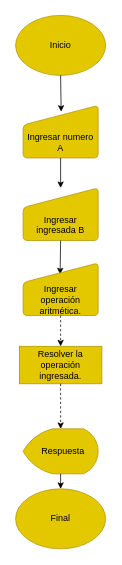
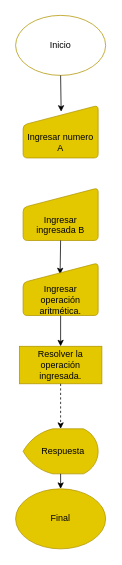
  <mxCell id="0" />
  <mxCell id="1" parent="0" />
- <mxCell id="2" value="Inicio" style="ellipse;whiteSpace=wrap;html=1;fillColor=#e3c800;strokeColor=#B09500;fontColor=#000000;" vertex="1" parent="1"><mxGeometry x="20" y="20" width="120" height="80" as="geometry" /></mxCell>
+ <mxCell id="2" value="Inicio" style="ellipse;whiteSpace=wrap;html=1;fillColor=#ffffff;strokeColor=#B09500;fontColor=#000000;" vertex="1" parent="1"><mxGeometry x="20" y="20" width="120" height="80" as="geometry" /></mxCell>
  <mxCell id="3" value="&lt;br&gt;&lt;br&gt;Ingresar numero A" style="html=1;strokeWidth=1;shape=manualInput;whiteSpace=wrap;rounded=1;size=26;arcSize=11;fillColor=#e3c800;fontColor=#000000;strokeColor=#B09500;" vertex="1" parent="1"><mxGeometry x="30" y="140" width="100" height="70" as="geometry" /></mxCell>
  <mxCell id="4" value="&lt;br&gt;&lt;br&gt;Ingresar ingresada B" style="html=1;strokeWidth=1;shape=manualInput;whiteSpace=wrap;rounded=1;size=26;arcSize=11;fillColor=#e3c800;fontColor=#000000;strokeColor=#B09500;" vertex="1" parent="1"><mxGeometry x="30" y="250" width="100" height="70" as="geometry" /></mxCell>
  <mxCell id="5" value="Resolver la operación ingresada." style="rounded=0;whiteSpace=wrap;html=1;fillColor=#e3c800;fontColor=#000000;strokeColor=#B09500;" vertex="1" parent="1"><mxGeometry x="25" y="461" width="110" height="50" as="geometry" /></mxCell>
  <mxCell id="6" value="&amp;nbsp; Respuesta" style="strokeWidth=1;html=1;shape=mxgraph.flowchart.display;whiteSpace=wrap;fillColor=#e3c800;fontColor=#000000;strokeColor=#B09500;" vertex="1" parent="1"><mxGeometry x="30" y="571" width="100" height="60" as="geometry" /></mxCell>
  <mxCell id="7" value="Final" style="ellipse;whiteSpace=wrap;html=1;fillColor=#e3c800;fontColor=#000000;strokeColor=#B09500;" vertex="1" parent="1"><mxGeometry x="20" y="651" width="120" height="80" as="geometry" /></mxCell>
  <mxCell id="8" value="" style="endArrow=classic;html=1;rounded=0;exitX=0.5;exitY=1;exitDx=0;exitDy=0;entryX=0.507;entryY=0.119;entryDx=0;entryDy=0;entryPerimeter=0;" edge="1" parent="1" source="2" target="3"><mxGeometry width="50" height="50" relative="1" as="geometry"><mxPoint x="240" y="320" as="sourcePoint" /><mxPoint x="290" y="270" as="targetPoint" /></mxGeometry></mxCell>
- <mxCell id="9" value="" style="endArrow=classic;html=1;rounded=0;exitX=0.5;exitY=1;exitDx=0;exitDy=0;" edge="1" parent="1" source="3" target="4"><mxGeometry width="50" height="50" relative="1" as="geometry"><mxPoint x="240" y="320" as="sourcePoint" /><mxPoint x="290" y="270" as="targetPoint" /></mxGeometry></mxCell>
  <mxCell id="10" value="" style="endArrow=classic;html=1;rounded=0;exitX=0.5;exitY=1;exitDx=0;exitDy=0;entryX=0.493;entryY=0.214;entryDx=0;entryDy=0;entryPerimeter=0;" edge="1" parent="1" source="4" target="13"><mxGeometry width="50" height="50" relative="1" as="geometry"><mxPoint x="240" y="510" as="sourcePoint" /><mxPoint x="220" y="360" as="targetPoint" /></mxGeometry></mxCell>
  <mxCell id="11" value="" style="endArrow=classic;html=1;rounded=0;exitX=0.5;exitY=1;exitDx=0;exitDy=0;entryX=0.5;entryY=0;entryDx=0;entryDy=0;entryPerimeter=0;dashed=1;" edge="1" parent="1" source="5" target="6"><mxGeometry width="50" height="50" relative="1" as="geometry"><mxPoint x="240" y="581" as="sourcePoint" /><mxPoint x="290" y="531" as="targetPoint" /></mxGeometry></mxCell>
  <mxCell id="12" value="" style="endArrow=classic;html=1;rounded=0;exitX=0.5;exitY=1;exitDx=0;exitDy=0;exitPerimeter=0;" edge="1" parent="1" source="6" target="7"><mxGeometry width="50" height="50" relative="1" as="geometry"><mxPoint x="240" y="581" as="sourcePoint" /><mxPoint x="290" y="531" as="targetPoint" /></mxGeometry></mxCell>
  <mxCell id="13" value="&lt;br&gt;&lt;br&gt;Ingresar operación aritmética." style="html=1;strokeWidth=1;shape=manualInput;whiteSpace=wrap;rounded=1;size=26;arcSize=11;fillColor=#e3c800;fontColor=#000000;strokeColor=#B09500;" vertex="1" parent="1"><mxGeometry x="30" y="350" width="100" height="70" as="geometry" /></mxCell>
- <mxCell id="14" value="" style="endArrow=classic;html=1;rounded=0;exitX=0.5;exitY=1;exitDx=0;exitDy=0;entryX=0.5;entryY=0;entryDx=0;entryDy=0;dashed=1;" edge="1" parent="1" source="13" target="5"><mxGeometry width="50" height="50" relative="1" as="geometry"><mxPoint x="210" y="510" as="sourcePoint" /><mxPoint x="260" y="460" as="targetPoint" /></mxGeometry></mxCell>
+ <mxCell id="14" value="" style="endArrow=classic;html=1;rounded=0;exitX=0.5;exitY=1;exitDx=0;exitDy=0;entryX=0.5;entryY=0;entryDx=0;entryDy=0;" edge="1" parent="1" source="13" target="5"><mxGeometry width="50" height="50" relative="1" as="geometry"><mxPoint x="210" y="510" as="sourcePoint" /><mxPoint x="260" y="460" as="targetPoint" /></mxGeometry></mxCell>
